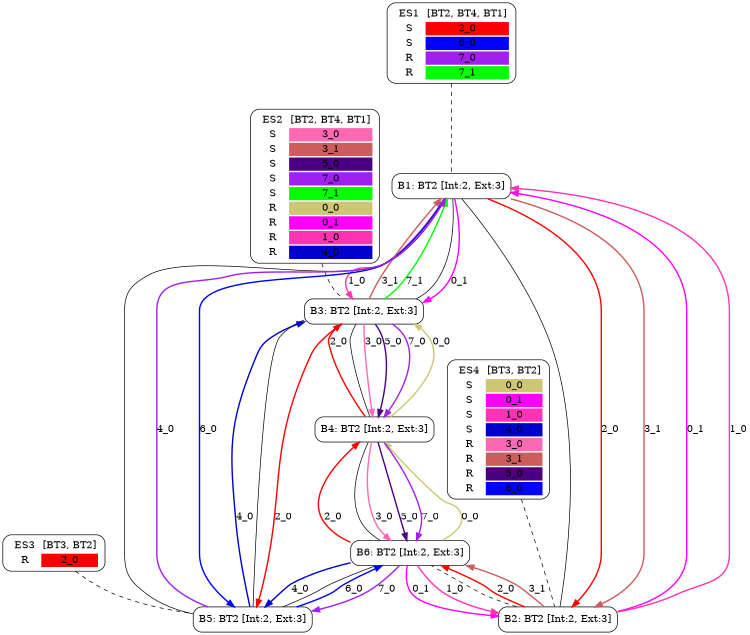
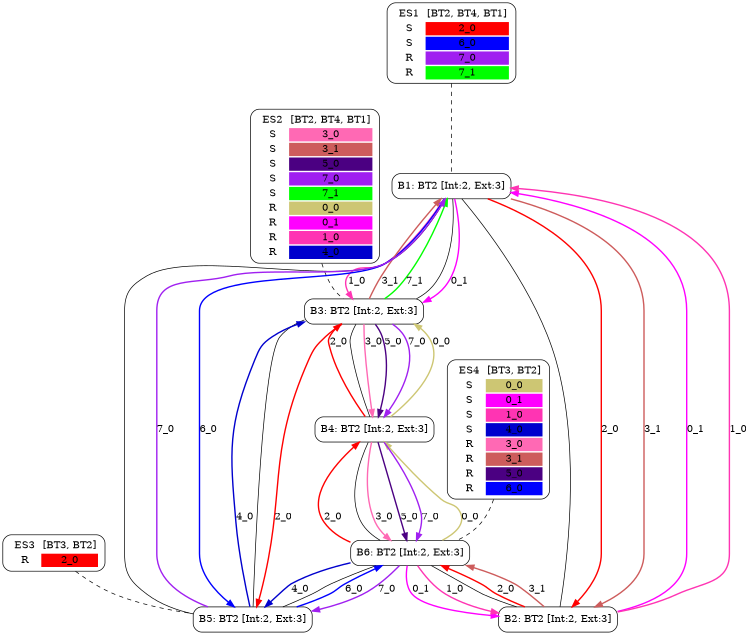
  digraph {
    node [shape=box style=rounded]
    edge [style=bold]
    n1 [label=<<TABLE  BORDER="0"><TR> <TD ALIGN="CENTER" BORDER="0"> ES1 </TD> <TD>[BT2, BT4, BT1]</TD> </TR><TR><TD>S</TD><TD BGCOLOR="red">2_0</TD></TR> <TR><TD>S</TD><TD BGCOLOR="blue">6_0</TD></TR> <TR><TD>R</TD><TD BGCOLOR="purple">7_0</TD></TR> <TR><TD>R</TD><TD BGCOLOR="green">7_1</TD></TR> </TABLE>>]
    n2 [label="B1: BT2 [Int:2, Ext:3]"]
    n3 [label=<<TABLE  BORDER="0"><TR> <TD ALIGN="CENTER" BORDER="0"> ES2 </TD> <TD>[BT2, BT4, BT1]</TD> </TR><TR><TD>S</TD><TD BGCOLOR="hotpink">3_0</TD></TR> <TR><TD>S</TD><TD BGCOLOR="indianred">3_1</TD></TR> <TR><TD>S</TD><TD BGCOLOR="indigo">5_0</TD></TR> <TR><TD>S</TD><TD BGCOLOR="purple">7_0</TD></TR> <TR><TD>S</TD><TD BGCOLOR="green">7_1</TD></TR> <TR><TD>R</TD><TD BGCOLOR="khaki3">0_0</TD></TR> <TR><TD>R</TD><TD BGCOLOR="magenta1">0_1</TD></TR> <TR><TD>R</TD><TD BGCOLOR="maroon1">1_0</TD></TR> <TR><TD>R</TD><TD BGCOLOR="mediumblue">4_0</TD></TR> </TABLE>>]
    n4 [label="B3: BT2 [Int:2, Ext:3]"]
    n5 [label=<<TABLE  BORDER="0"><TR> <TD ALIGN="CENTER" BORDER="0"> ES3 </TD> <TD>[BT3, BT2]</TD> </TR><TR><TD>R</TD><TD BGCOLOR="red">2_0</TD></TR> </TABLE>>]
    n6 [label="B5: BT2 [Int:2, Ext:3]"]
    n7 [label=<<TABLE  BORDER="0"><TR> <TD ALIGN="CENTER" BORDER="0"> ES4 </TD> <TD>[BT3, BT2]</TD> </TR><TR><TD>S</TD><TD BGCOLOR="khaki3">0_0</TD></TR> <TR><TD>S</TD><TD BGCOLOR="magenta1">0_1</TD></TR> <TR><TD>S</TD><TD BGCOLOR="maroon1">1_0</TD></TR> <TR><TD>S</TD><TD BGCOLOR="mediumblue">4_0</TD></TR> <TR><TD>R</TD><TD BGCOLOR="hotpink">3_0</TD></TR> <TR><TD>R</TD><TD BGCOLOR="indianred">3_1</TD></TR> <TR><TD>R</TD><TD BGCOLOR="indigo">5_0</TD></TR> <TR><TD>R</TD><TD BGCOLOR="blue">6_0</TD></TR> </TABLE>>]
    n8 [label="B6: BT2 [Int:2, Ext:3]"]
    n9 [label="B2: BT2 [Int:2, Ext:3]"]
    n10 [label="B4: BT2 [Int:2, Ext:3]"]
    n1 -> n2 [arrowhead=none style=dashed]
    n2 -> n4 [arrowhead=none style=""]
    n2 -> n4 [color=magenta1 label="0_1"]
    n2 -> n4 [color=maroon1 label="1_0"]
    n2 -> n6 [arrowhead=none style=""]
    n2 -> n6 [color=blue label="6_0"]
    n2 -> n9 [arrowhead=none style=""]
    n2 -> n9 [color=red label="2_0"]
    n2 -> n9 [color=indianred label="3_1"]
    n3 -> n4 [arrowhead=none style=dashed]
    n4 -> n2 [color=indianred label="3_1"]
    n4 -> n2 [color=green label="7_1"]
    n4 -> n6 [arrowhead=none style=""]
    n4 -> n6 [color=red label="2_0"]
    n4 -> n10 [arrowhead=none style=""]
    n4 -> n10 [color=hotpink label="3_0"]
    n4 -> n10 [color=indigo label="5_0"]
    n4 -> n10 [color=purple label="7_0"]
    n5 -> n6 [arrowhead=none style=dashed]
-   n6 -> n2 [color=purple label="4_0"]
+   n6 -> n2 [color=purple label="7_0"]
    n6 -> n4 [color=mediumblue label="4_0"]
    n6 -> n8 [arrowhead=none style=""]
    n6 -> n8 [color=blue label="6_0"]
-   n7 -> n9 [arrowhead=none style=dashed]
+   n7 -> n8 [arrowhead=none style=dashed]
    n8 -> n6 [color=mediumblue label="4_0"]
    n8 -> n6 [color=purple label="7_0"]
    n8 -> n9 [color=magenta1 label="0_1"]
    n8 -> n9 [color=maroon1 label="1_0"]
    n8 -> n10 [color=khaki3 label="0_0"]
    n8 -> n10 [color=red label="2_0"]
    n9 -> n2 [color=magenta1 label="0_1"]
    n9 -> n2 [color=maroon1 label="1_0"]
-   n9 -> n8 [arrowhead=none style=dashed]
+   n9 -> n8 [arrowhead=none style=""]
    n9 -> n8 [color=red label="2_0"]
    n9 -> n8 [color=indianred label="3_1"]
    n10 -> n4 [color=khaki3 label="0_0"]
    n10 -> n4 [color=red label="2_0"]
    n10 -> n8 [arrowhead=none style=""]
    n10 -> n8 [color=hotpink label="3_0"]
    n10 -> n8 [color=indigo label="5_0"]
    n10 -> n8 [color=purple label="7_0"]
  }
